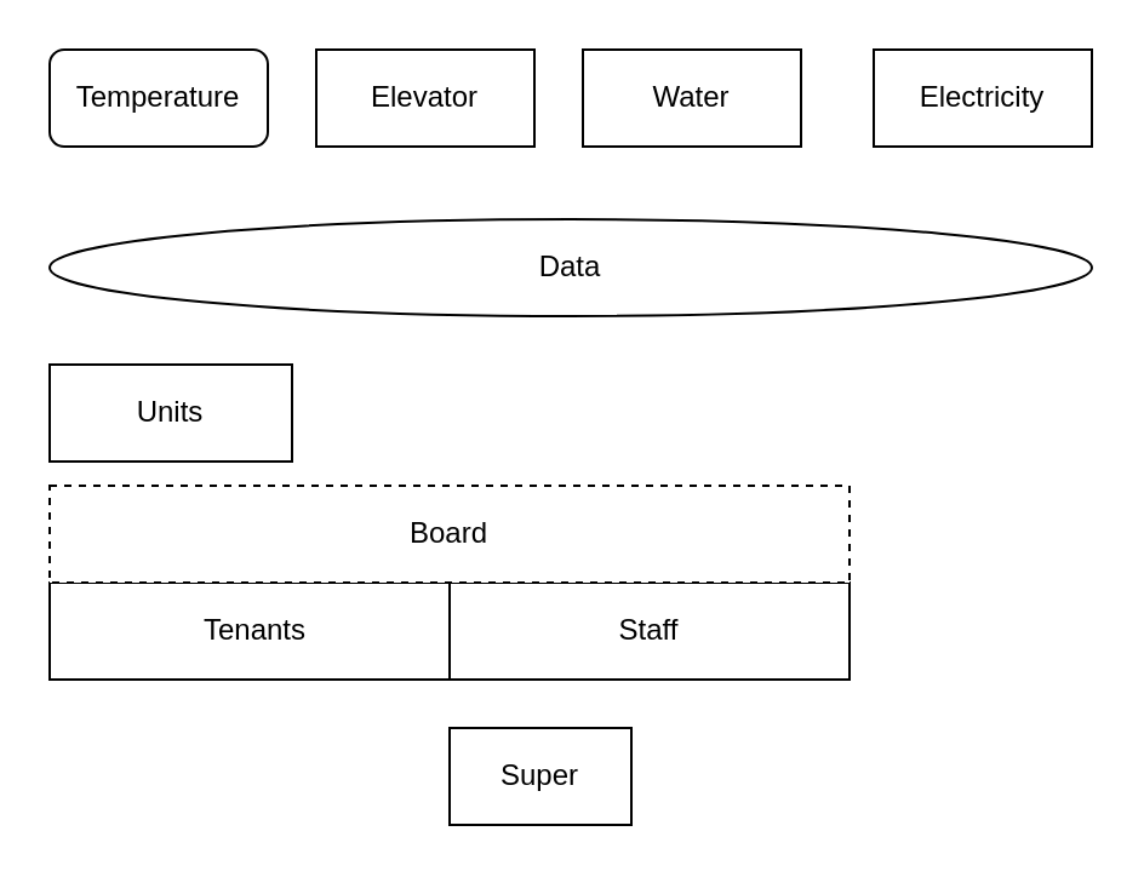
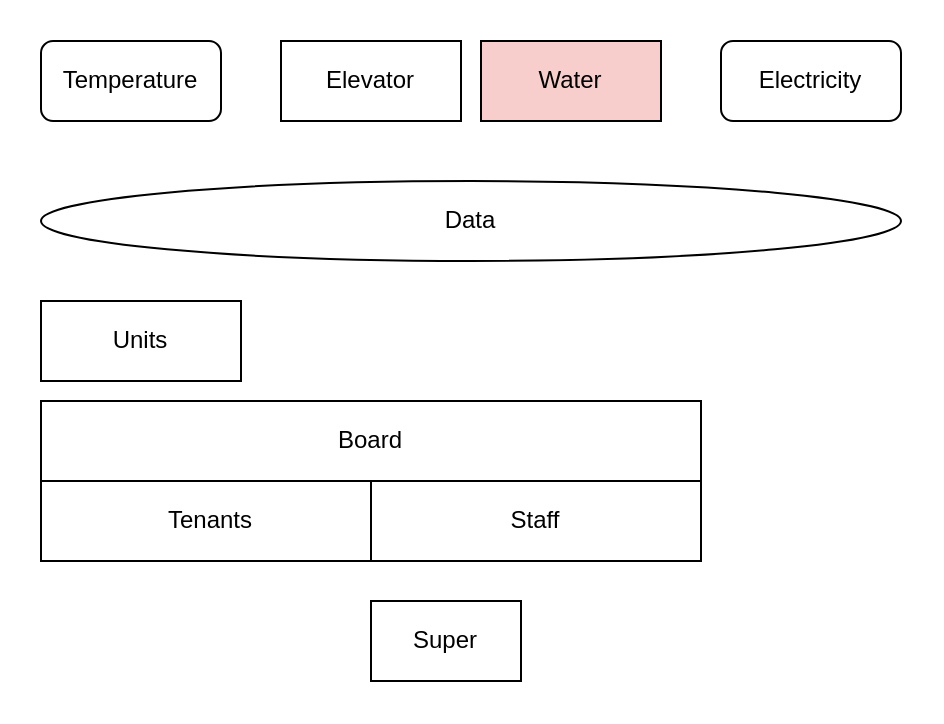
  <mxCell id="0" />
  <mxCell id="1" parent="0" />
  <mxCell id="2" value="Tenants" style="rounded=0;whiteSpace=wrap;html=1;" vertex="1" parent="1"><mxGeometry x="20" y="240" width="170" height="40" as="geometry" /></mxCell>
  <mxCell id="3" value="Units" style="rounded=0;whiteSpace=wrap;html=1;" vertex="1" parent="1"><mxGeometry x="20" y="150" width="100" height="40" as="geometry" /></mxCell>
  <mxCell id="4" value="Data" style="ellipse;whiteSpace=wrap;html=1;" vertex="1" parent="1"><mxGeometry x="20" y="90" width="430" height="40" as="geometry" /></mxCell>
  <mxCell id="5" value="Temperature" style="whiteSpace=wrap;html=1;rounded=1;" vertex="1" parent="1"><mxGeometry x="20" y="20" width="90" height="40" as="geometry" /></mxCell>
- <mxCell id="6" value="Elevator" style="rounded=0;whiteSpace=wrap;html=1;" vertex="1" parent="1"><mxGeometry x="130" y="20" width="90" height="40" as="geometry" /></mxCell>
- <mxCell id="7" value="Water" style="rounded=0;whiteSpace=wrap;html=1;" vertex="1" parent="1"><mxGeometry x="240" y="20" width="90" height="40" as="geometry" /></mxCell>
- <mxCell id="8" value="Electricity" style="rounded=0;whiteSpace=wrap;html=1;" vertex="1" parent="1"><mxGeometry x="360" y="20" width="90" height="40" as="geometry" /></mxCell>
+ <mxCell id="6" value="Elevator" style="rounded=0;whiteSpace=wrap;html=1;" vertex="1" parent="1"><mxGeometry x="140" y="20" width="90" height="40" as="geometry" /></mxCell>
+ <mxCell id="7" value="Water" style="rounded=0;whiteSpace=wrap;html=1;fillColor=#f8cecc;" vertex="1" parent="1"><mxGeometry x="240" y="20" width="90" height="40" as="geometry" /></mxCell>
+ <mxCell id="8" value="Electricity" style="whiteSpace=wrap;html=1;rounded=1;" vertex="1" parent="1"><mxGeometry x="360" y="20" width="90" height="40" as="geometry" /></mxCell>
  <mxCell id="9" value="Staff" style="rounded=0;whiteSpace=wrap;html=1;" vertex="1" parent="1"><mxGeometry x="185" y="240" width="165" height="40" as="geometry" /></mxCell>
  <mxCell id="10" value="Super" style="rounded=0;whiteSpace=wrap;html=1;" vertex="1" parent="1"><mxGeometry x="185" y="300" width="75" height="40" as="geometry" /></mxCell>
- <mxCell id="11" value="Board" style="rounded=0;whiteSpace=wrap;html=1;dashed=1;" vertex="1" parent="1"><mxGeometry x="20" y="200" width="330" height="40" as="geometry" /></mxCell>
+ <mxCell id="11" value="Board" style="rounded=0;whiteSpace=wrap;html=1;" vertex="1" parent="1"><mxGeometry x="20" y="200" width="330" height="40" as="geometry" /></mxCell>
